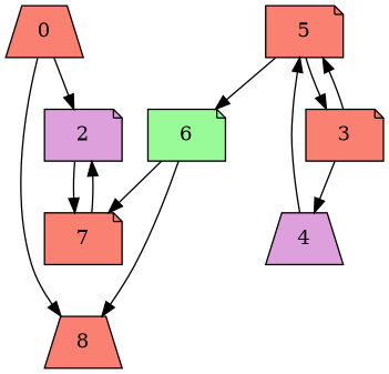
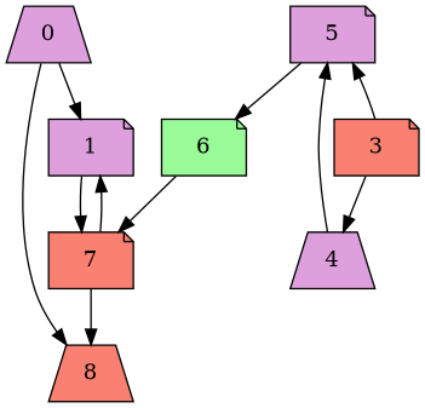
  digraph {
    node [fillcolor=salmon shape=note style=filled]
-   0 [shape=trapezium]
-   1 [fillcolor=plum label=2]
+   0 [fillcolor=plum shape=trapezium]
+   1 [fillcolor=plum]
    8 [shape=trapezium]
    7
    4 [fillcolor=plum shape=trapezium]
    3
-   5
+   5 [fillcolor=plum]
    6 [fillcolor=palegreen]
    0 -> 1
    0 -> 8
    1 -> 7
    7 -> 1
-   6 -> 8
+   7 -> 8
    4 -> 5
    3 -> 4
    3 -> 5
-   5 -> 3
    5 -> 6
    6 -> 7
  }
